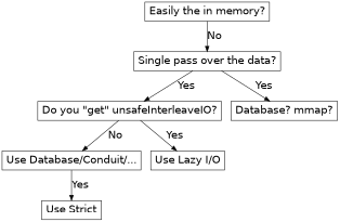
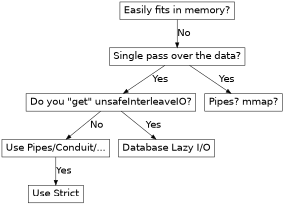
  digraph {
    fontname=Helvetica
    fontsize=20
    node [fontname=Helvetica fontsize=20 shape=box]
    edge [fontname=Helvetica fontsize=20]
-   n1 [label="Easily the in memory?"]
+   n1 [label="Easily fits in memory?"]
    n2 [label="Single pass over the data?"]
    n3 [label="Use Strict"]
    n4 [label="Do you \"get\" unsafeInterleaveIO?"]
-   n5 [label="Database? mmap?"]
-   n6 [label="Use Database/Conduit/..."]
-   n7 [label="Use Lazy I/O"]
+   n5 [label="Pipes? mmap?"]
+   n6 [label="Use Pipes/Conduit/..."]
+   n7 [label="Database Lazy I/O"]
    n1 -> n2 [label=No]
    n2 -> n4 [label=Yes]
    n2 -> n5 [label=Yes]
    n4 -> n6 [label=No]
    n4 -> n7 [label=Yes]
    n6 -> n3 [label=Yes]
  }
